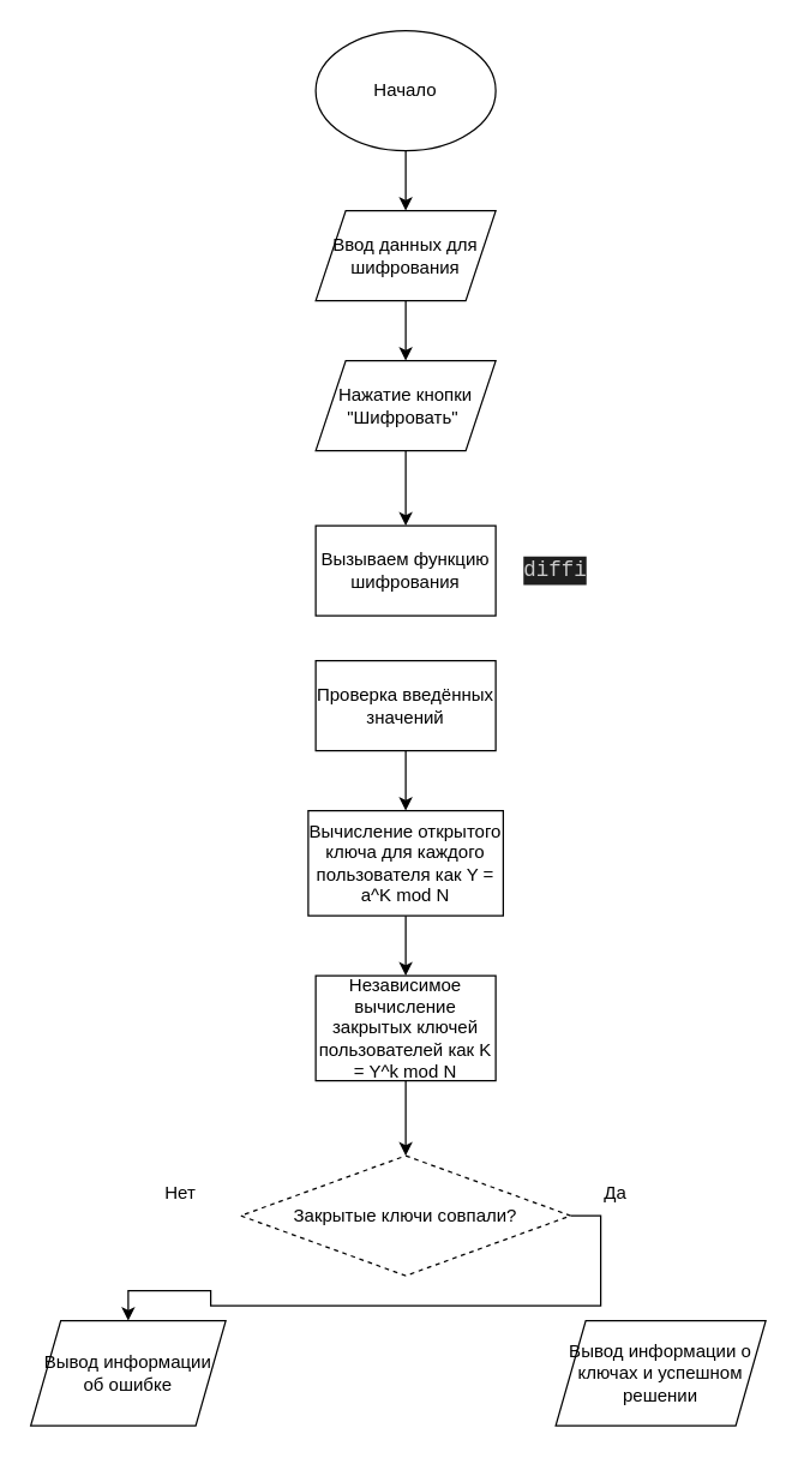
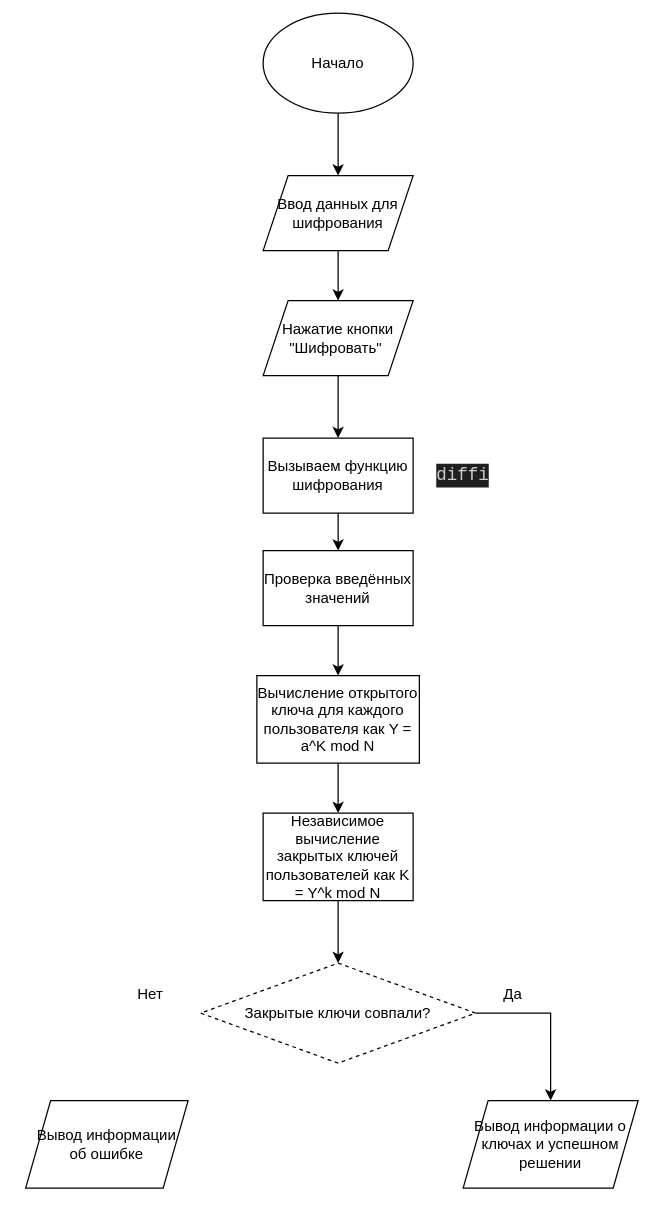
  <mxCell id="0" />
  <mxCell id="1" parent="0" />
  <mxCell id="2" value="" style="edgeStyle=orthogonalEdgeStyle;rounded=0;orthogonalLoop=1;jettySize=auto;html=1;" edge="1" parent="1" source="3" target="5"><mxGeometry relative="1" as="geometry" /></mxCell>
- <mxCell id="3" value="Начало" style="ellipse;whiteSpace=wrap;html=1;" parent="1" vertex="1"><mxGeometry x="210" y="20" width="120" height="80" as="geometry" /></mxCell>
+ <mxCell id="3" value="Начало" style="ellipse;whiteSpace=wrap;html=1;" parent="1" vertex="1"><mxGeometry x="210" y="10" width="120" height="80" as="geometry" /></mxCell>
  <mxCell id="4" value="" style="edgeStyle=orthogonalEdgeStyle;rounded=0;orthogonalLoop=1;jettySize=auto;html=1;" parent="1" source="5" target="7" edge="1"><mxGeometry relative="1" as="geometry" /></mxCell>
  <mxCell id="5" value="Ввод данных для шифрования" style="shape=parallelogram;perimeter=parallelogramPerimeter;whiteSpace=wrap;html=1;fixedSize=1;" parent="1" vertex="1"><mxGeometry x="210" y="140" width="120" height="60" as="geometry" /></mxCell>
  <mxCell id="6" value="" style="edgeStyle=orthogonalEdgeStyle;rounded=0;orthogonalLoop=1;jettySize=auto;html=1;" parent="1" source="7" edge="1"><mxGeometry relative="1" as="geometry"><mxPoint x="270" y="350" as="targetPoint" /></mxGeometry></mxCell>
  <mxCell id="7" value="Нажатие кнопки &quot;Шифровать&quot;&amp;nbsp;" style="shape=parallelogram;perimeter=parallelogramPerimeter;whiteSpace=wrap;html=1;fixedSize=1;" parent="1" vertex="1"><mxGeometry x="210" y="240" width="120" height="60" as="geometry" /></mxCell>
+ <mxCell id="8" value="" style="edgeStyle=orthogonalEdgeStyle;rounded=0;orthogonalLoop=1;jettySize=auto;html=1;" edge="1" parent="1" source="9" target="12"><mxGeometry relative="1" as="geometry" /></mxCell>
  <mxCell id="9" value="Вызываем функцию шифрования" style="rounded=0;whiteSpace=wrap;html=1;" vertex="1" parent="1"><mxGeometry x="210" y="350" width="120" height="60" as="geometry" /></mxCell>
  <mxCell id="10" value="&lt;div style=&quot;color: rgb(204, 204, 204); background-color: rgb(31, 31, 31); font-family: Consolas, &amp;quot;Courier New&amp;quot;, monospace; font-size: 14px; line-height: 19px;&quot;&gt;&lt;div style=&quot;line-height: 19px;&quot;&gt;&lt;div style=&quot;line-height: 19px;&quot;&gt;&lt;div style=&quot;line-height: 19px;&quot;&gt;diffi&lt;/div&gt;&lt;/div&gt;&lt;/div&gt;&lt;/div&gt;" style="text;html=1;strokeColor=none;fillColor=none;align=center;verticalAlign=middle;whiteSpace=wrap;rounded=0;" vertex="1" parent="1"><mxGeometry x="340" y="365" width="60" height="30" as="geometry" /></mxCell>
  <mxCell id="11" value="" style="edgeStyle=orthogonalEdgeStyle;rounded=0;orthogonalLoop=1;jettySize=auto;html=1;" edge="1" parent="1" source="12" target="14"><mxGeometry relative="1" as="geometry" /></mxCell>
  <mxCell id="12" value="Проверка введённых значений" style="whiteSpace=wrap;html=1;rounded=0;" vertex="1" parent="1"><mxGeometry x="210" y="440" width="120" height="60" as="geometry" /></mxCell>
  <mxCell id="13" value="" style="edgeStyle=orthogonalEdgeStyle;rounded=0;orthogonalLoop=1;jettySize=auto;html=1;" edge="1" parent="1" source="14" target="16"><mxGeometry relative="1" as="geometry" /></mxCell>
  <mxCell id="14" value="Вычисление открытого ключа для каждого пользователя как Y = a^K mod N" style="whiteSpace=wrap;html=1;rounded=0;" vertex="1" parent="1"><mxGeometry x="205" y="540" width="130" height="70" as="geometry" /></mxCell>
  <mxCell id="15" value="" style="edgeStyle=orthogonalEdgeStyle;rounded=0;orthogonalLoop=1;jettySize=auto;html=1;" edge="1" parent="1" source="16" target="18"><mxGeometry relative="1" as="geometry" /></mxCell>
  <mxCell id="16" value="Независимое вычисление закрытых ключей пользователей как K = Y^k mod N" style="whiteSpace=wrap;html=1;rounded=0;" vertex="1" parent="1"><mxGeometry x="210" y="650" width="120" height="70" as="geometry" /></mxCell>
- <mxCell id="17" value="" style="edgeStyle=orthogonalEdgeStyle;rounded=0;orthogonalLoop=1;jettySize=auto;html=1;exitX=1;exitY=0.5;exitDx=0;exitDy=0;" edge="1" parent="1" source="18" target="20"><mxGeometry relative="1" as="geometry" /></mxCell>
+ <mxCell id="17" value="" style="edgeStyle=orthogonalEdgeStyle;rounded=0;orthogonalLoop=1;jettySize=auto;html=1;exitX=1;exitY=0.5;exitDx=0;exitDy=0;" edge="1" parent="1" source="18" target="19"><mxGeometry relative="1" as="geometry" /></mxCell>
  <mxCell id="18" value="Закрытые ключи совпали?" style="rhombus;whiteSpace=wrap;html=1;rounded=0;dashed=1;" vertex="1" parent="1"><mxGeometry x="160" y="770" width="220" height="80" as="geometry" /></mxCell>
  <mxCell id="19" value="Вывод информации о ключах и успешном решении" style="shape=parallelogram;perimeter=parallelogramPerimeter;whiteSpace=wrap;html=1;fixedSize=1;rounded=0;" vertex="1" parent="1"><mxGeometry x="370" y="880" width="140" height="70" as="geometry" /></mxCell>
  <mxCell id="20" value="Вывод информации об ошибке" style="shape=parallelogram;perimeter=parallelogramPerimeter;whiteSpace=wrap;html=1;fixedSize=1;rounded=0;" vertex="1" parent="1"><mxGeometry x="20" y="880" width="130" height="70" as="geometry" /></mxCell>
  <mxCell id="21" value="Нет" style="text;html=1;strokeColor=none;fillColor=none;align=center;verticalAlign=middle;whiteSpace=wrap;rounded=0;" vertex="1" parent="1"><mxGeometry x="90" y="780" width="60" height="30" as="geometry" /></mxCell>
  <mxCell id="22" value="Да" style="text;html=1;strokeColor=none;fillColor=none;align=center;verticalAlign=middle;whiteSpace=wrap;rounded=0;" vertex="1" parent="1"><mxGeometry x="380" y="780" width="60" height="30" as="geometry" /></mxCell>
